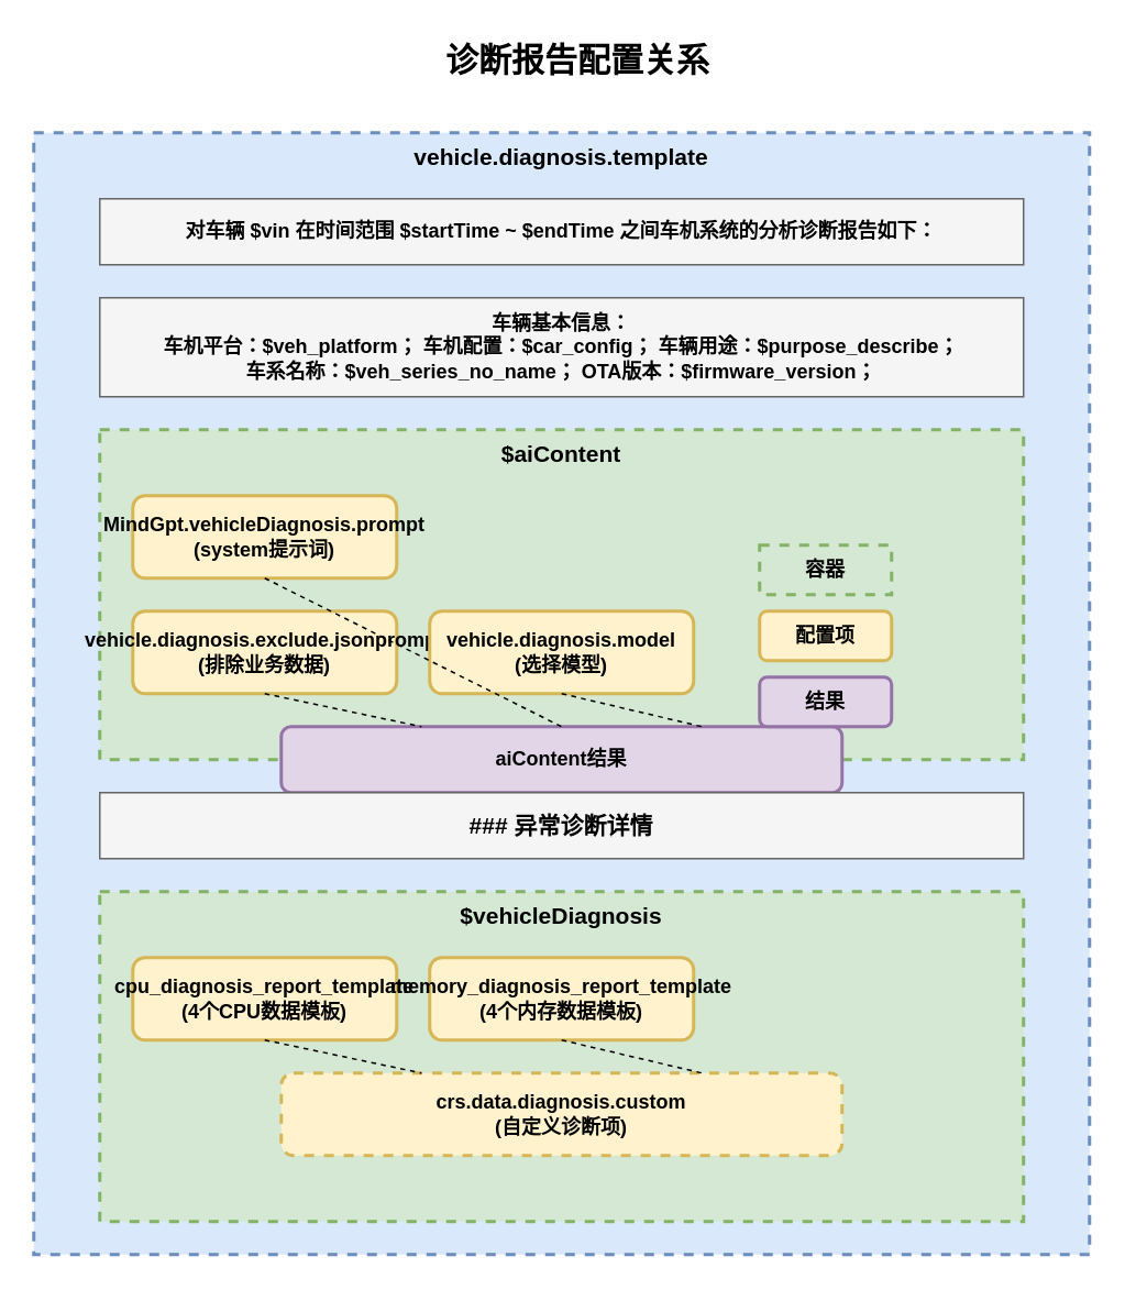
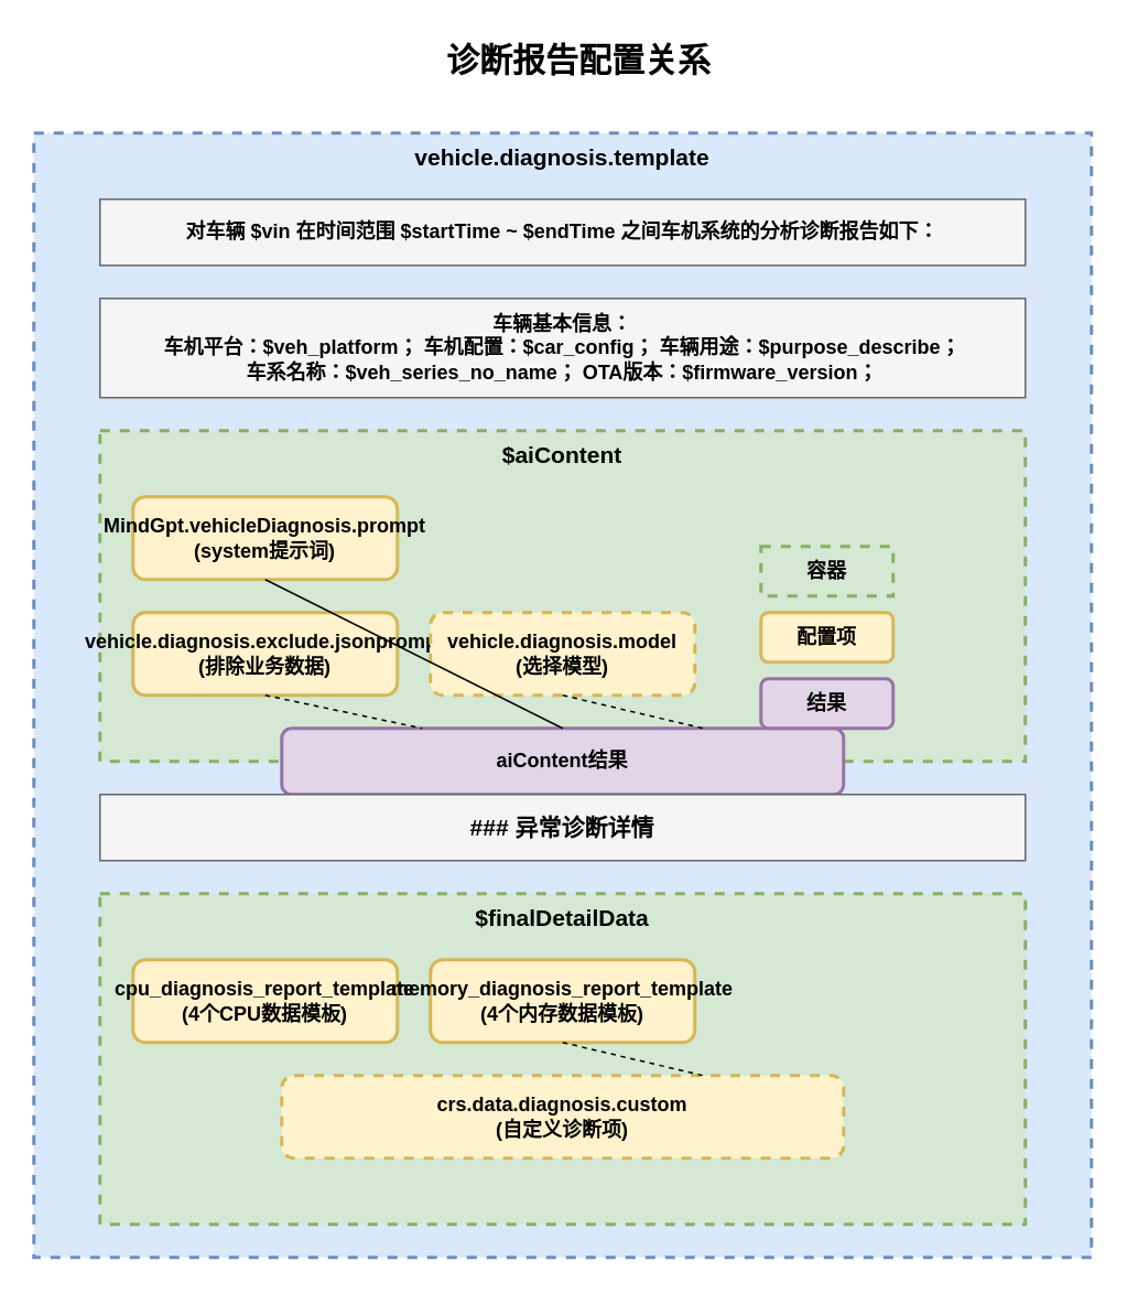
  <mxCell id="0" />
  <mxCell id="1" parent="0" />
  <mxCell id="2" value="&lt;b&gt;&lt;font style=&quot;font-size: 20px;&quot;&gt;诊断报告配置关系&lt;/font&gt;&lt;/b&gt;" style="text;html=1;strokeColor=none;fillColor=none;align=center;verticalAlign=middle;whiteSpace=wrap;rounded=0;" vertex="1" parent="1"><mxGeometry x="160" y="20" width="380" height="30" as="geometry" /></mxCell>
  <mxCell id="3" value="&lt;b&gt;vehicle.diagnosis.template&lt;/b&gt;" style="rounded=0;whiteSpace=wrap;html=1;fontSize=14;fillColor=#dae8fc;strokeColor=#6c8ebf;strokeWidth=2;align=center;verticalAlign=top;dashed=1;" vertex="1" parent="1"><mxGeometry x="20" y="80" width="640" height="680" as="geometry" /></mxCell>
  <mxCell id="4" value="&lt;b&gt;对车辆 $vin 在时间范围 $startTime ~ $endTime 之间车机系统的分析诊断报告如下：&lt;/b&gt;" style="rounded=0;whiteSpace=wrap;html=1;fontSize=12;fillColor=#f5f5f5;strokeColor=#666666;strokeWidth=1;" vertex="1" parent="1"><mxGeometry x="60" y="120" width="560" height="40" as="geometry" /></mxCell>
  <mxCell id="5" value="&lt;b&gt;车辆基本信息：&lt;br&gt;车机平台：$veh_platform； 车机配置：$car_config； 车辆用途：$purpose_describe；&lt;br&gt;车系名称：$veh_series_no_name； OTA版本：$firmware_version；&lt;/b&gt;" style="rounded=0;whiteSpace=wrap;html=1;fontSize=12;fillColor=#f5f5f5;strokeColor=#666666;strokeWidth=1;" vertex="1" parent="1"><mxGeometry x="60" y="180" width="560" height="60" as="geometry" /></mxCell>
  <mxCell id="6" value="&lt;b&gt;$aiContent&lt;/b&gt;" style="rounded=0;whiteSpace=wrap;html=1;fontSize=14;fillColor=#d5e8d4;strokeColor=#82b366;strokeWidth=2;align=center;verticalAlign=top;dashed=1;" vertex="1" parent="1"><mxGeometry x="60" y="260" width="560" height="200" as="geometry" /></mxCell>
  <mxCell id="7" value="&lt;b&gt;MindGpt.vehicleDiagnosis.prompt&lt;br&gt;(system提示词)&lt;/b&gt;" style="rounded=1;whiteSpace=wrap;html=1;fontSize=12;fillColor=#fff2cc;strokeColor=#d6b656;strokeWidth=2;" vertex="1" parent="1"><mxGeometry x="80" y="300" width="160" height="50" as="geometry" /></mxCell>
  <mxCell id="8" value="&lt;b&gt;vehicle.diagnosis.exclude.jsonprompt&lt;br&gt;(排除业务数据)&lt;/b&gt;" style="rounded=1;whiteSpace=wrap;html=1;fontSize=12;fillColor=#fff2cc;strokeColor=#d6b656;strokeWidth=2;" vertex="1" parent="1"><mxGeometry x="80" y="370" width="160" height="50" as="geometry" /></mxCell>
- <mxCell id="9" value="&lt;b&gt;vehicle.diagnosis.model&lt;br&gt;(选择模型)&lt;/b&gt;" style="rounded=1;whiteSpace=wrap;html=1;fontSize=12;fillColor=#fff2cc;strokeColor=#d6b656;strokeWidth=2;" vertex="1" parent="1"><mxGeometry x="260" y="370" width="160" height="50" as="geometry" /></mxCell>
+ <mxCell id="9" value="&lt;b&gt;vehicle.diagnosis.model&lt;br&gt;(选择模型)&lt;/b&gt;" style="rounded=1;whiteSpace=wrap;html=1;fontSize=12;fillColor=#fff2cc;strokeColor=#d6b656;strokeWidth=2;dashed=1;" vertex="1" parent="1"><mxGeometry x="260" y="370" width="160" height="50" as="geometry" /></mxCell>
  <mxCell id="10" value="&lt;b&gt;aiContent结果&lt;/b&gt;" style="rounded=1;whiteSpace=wrap;html=1;fontSize=12;fillColor=#e1d5e7;strokeColor=#9673a6;strokeWidth=2;" vertex="1" parent="1"><mxGeometry x="170" y="440" width="340" height="40" as="geometry" /></mxCell>
  <mxCell id="11" value="&lt;b&gt;### 异常诊断详情&lt;/b&gt;" style="rounded=0;whiteSpace=wrap;html=1;fontSize=14;fillColor=#f5f5f5;strokeColor=#666666;strokeWidth=1;" vertex="1" parent="1"><mxGeometry x="60" y="480" width="560" height="40" as="geometry" /></mxCell>
- <mxCell id="12" value="&lt;b&gt;$vehicleDiagnosis&lt;/b&gt;" style="rounded=0;whiteSpace=wrap;html=1;fontSize=14;fillColor=#d5e8d4;strokeColor=#82b366;strokeWidth=2;align=center;verticalAlign=top;dashed=1;" vertex="1" parent="1"><mxGeometry x="60" y="540" width="560" height="200" as="geometry" /></mxCell>
+ <mxCell id="12" value="&lt;b&gt;$finalDetailData&lt;/b&gt;" style="rounded=0;whiteSpace=wrap;html=1;fontSize=14;fillColor=#d5e8d4;strokeColor=#82b366;strokeWidth=2;align=center;verticalAlign=top;dashed=1;" vertex="1" parent="1"><mxGeometry x="60" y="540" width="560" height="200" as="geometry" /></mxCell>
  <mxCell id="13" value="&lt;b&gt;cpu_diagnosis_report_template&lt;br&gt;(4个CPU数据模板)&lt;/b&gt;" style="rounded=1;whiteSpace=wrap;html=1;fontSize=12;fillColor=#fff2cc;strokeColor=#d6b656;strokeWidth=2;" vertex="1" parent="1"><mxGeometry x="80" y="580" width="160" height="50" as="geometry" /></mxCell>
  <mxCell id="14" value="&lt;b&gt;memory_diagnosis_report_template&lt;br&gt;(4个内存数据模板)&lt;/b&gt;" style="rounded=1;whiteSpace=wrap;html=1;fontSize=12;fillColor=#fff2cc;strokeColor=#d6b656;strokeWidth=2;" vertex="1" parent="1"><mxGeometry x="260" y="580" width="160" height="50" as="geometry" /></mxCell>
  <mxCell id="15" value="&lt;b&gt;crs.data.diagnosis.custom&lt;br&gt;(自定义诊断项)&lt;/b&gt;" style="rounded=1;whiteSpace=wrap;html=1;fontSize=12;fillColor=#fff2cc;strokeColor=#d6b656;strokeWidth=2;dashed=1;" vertex="1" parent="1"><mxGeometry x="170" y="650" width="340" height="50" as="geometry" /></mxCell>
- <mxCell id="16" value="" style="endArrow=none;html=1;rounded=0;strokeWidth=1;exitX=0.5;exitY=1;exitDx=0;exitDy=0;entryX=0.5;entryY=0;entryDx=0;entryDy=0;dashed=1;" edge="1" parent="1" source="7" target="10"><mxGeometry width="50" height="50" relative="1" as="geometry"><mxPoint x="310" y="430" as="sourcePoint" /><mxPoint x="360" y="380" as="targetPoint" /></mxGeometry></mxCell>
+ <mxCell id="16" value="" style="endArrow=none;html=1;rounded=0;strokeWidth=1;exitX=0.5;exitY=1;exitDx=0;exitDy=0;entryX=0.5;entryY=0;entryDx=0;entryDy=0;dashed=0;" edge="1" parent="1" source="7" target="10"><mxGeometry width="50" height="50" relative="1" as="geometry"><mxPoint x="310" y="430" as="sourcePoint" /><mxPoint x="360" y="380" as="targetPoint" /></mxGeometry></mxCell>
  <mxCell id="17" value="" style="endArrow=none;html=1;rounded=0;strokeWidth=1;exitX=0.5;exitY=1;exitDx=0;exitDy=0;entryX=0.25;entryY=0;entryDx=0;entryDy=0;dashed=1;" edge="1" parent="1" source="8" target="10"><mxGeometry width="50" height="50" relative="1" as="geometry"><mxPoint x="310" y="430" as="sourcePoint" /><mxPoint x="360" y="380" as="targetPoint" /></mxGeometry></mxCell>
  <mxCell id="18" value="" style="endArrow=none;html=1;rounded=0;strokeWidth=1;exitX=0.5;exitY=1;exitDx=0;exitDy=0;entryX=0.75;entryY=0;entryDx=0;entryDy=0;dashed=1;" edge="1" parent="1" source="9" target="10"><mxGeometry width="50" height="50" relative="1" as="geometry"><mxPoint x="310" y="430" as="sourcePoint" /><mxPoint x="360" y="380" as="targetPoint" /></mxGeometry></mxCell>
- <mxCell id="19" value="" style="endArrow=none;html=1;rounded=0;strokeWidth=1;exitX=0.5;exitY=1;exitDx=0;exitDy=0;entryX=0.25;entryY=0;entryDx=0;entryDy=0;dashed=1;" edge="1" parent="1" source="13" target="15"><mxGeometry width="50" height="50" relative="1" as="geometry"><mxPoint x="310" y="630" as="sourcePoint" /><mxPoint x="360" y="580" as="targetPoint" /></mxGeometry></mxCell>
  <mxCell id="20" value="" style="endArrow=none;html=1;rounded=0;strokeWidth=1;exitX=0.5;exitY=1;exitDx=0;exitDy=0;entryX=0.75;entryY=0;entryDx=0;entryDy=0;dashed=1;" edge="1" parent="1" source="14" target="15"><mxGeometry width="50" height="50" relative="1" as="geometry"><mxPoint x="310" y="630" as="sourcePoint" /><mxPoint x="360" y="580" as="targetPoint" /></mxGeometry></mxCell>
  <mxCell id="21" value="&lt;b&gt;配置项&lt;/b&gt;" style="rounded=1;whiteSpace=wrap;html=1;fontSize=12;fillColor=#fff2cc;strokeColor=#d6b656;strokeWidth=2;" vertex="1" parent="1"><mxGeometry x="460" y="370" width="80" height="30" as="geometry" /></mxCell>
  <mxCell id="22" value="&lt;b&gt;结果&lt;/b&gt;" style="rounded=1;whiteSpace=wrap;html=1;fontSize=12;fillColor=#e1d5e7;strokeColor=#9673a6;strokeWidth=2;" vertex="1" parent="1"><mxGeometry x="460" y="410" width="80" height="30" as="geometry" /></mxCell>
  <mxCell id="23" value="&lt;b&gt;容器&lt;/b&gt;" style="rounded=0;whiteSpace=wrap;html=1;fontSize=12;fillColor=#d5e8d4;strokeColor=#82b366;strokeWidth=2;dashed=1;" vertex="1" parent="1"><mxGeometry x="460" y="330" width="80" height="30" as="geometry" /></mxCell>
